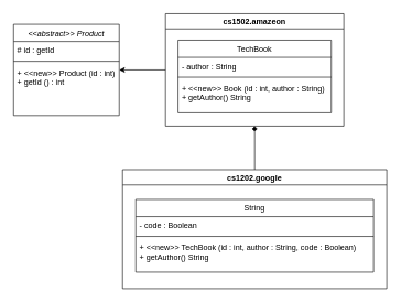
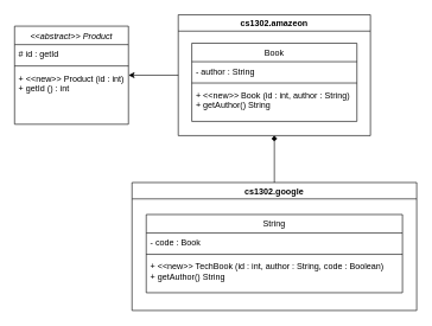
  <mxCell id="0" />
  <mxCell id="1" parent="0" />
  <mxCell id="2" value="&lt;&lt;abstract&gt;&gt; Product" style="swimlane;fontStyle=2;align=center;verticalAlign=top;childLayout=stackLayout;horizontal=1;startSize=26;horizontalStack=0;resizeParent=1;resizeLast=0;collapsible=1;marginBottom=0;rounded=0;shadow=0;strokeWidth=1;" parent="1" vertex="1"><mxGeometry x="20" y="36" width="160" height="138" as="geometry"><mxRectangle x="230" y="140" width="160" height="26" as="alternateBounds" /></mxGeometry></mxCell>
  <mxCell id="3" value="# id : getId" style="text;align=left;verticalAlign=top;spacingLeft=4;spacingRight=4;overflow=hidden;rotatable=0;points=[[0,0.5],[1,0.5]];portConstraint=eastwest;" parent="2" vertex="1"><mxGeometry y="26" width="160" height="26" as="geometry" /></mxCell>
  <mxCell id="4" value="" style="line;html=1;strokeWidth=1;align=left;verticalAlign=middle;spacingTop=-1;spacingLeft=3;spacingRight=3;rotatable=0;labelPosition=right;points=[];portConstraint=eastwest;" parent="2" vertex="1"><mxGeometry y="52" width="160" height="8" as="geometry" /></mxCell>
  <mxCell id="5" value="+ &lt;&lt;new&gt;&gt; Product (id : int) &#10;+ getId () : int&#10;" style="text;align=left;verticalAlign=top;spacingLeft=4;spacingRight=4;overflow=hidden;rotatable=0;points=[[0,0.5],[1,0.5]];portConstraint=eastwest;" parent="2" vertex="1"><mxGeometry y="60" width="160" height="70" as="geometry" /></mxCell>
  <mxCell id="6" style="edgeStyle=orthogonalEdgeStyle;rounded=0;orthogonalLoop=1;jettySize=auto;html=1;" edge="1" parent="1" source="7" target="2"><mxGeometry relative="1" as="geometry" /></mxCell>
- <mxCell id="7" value="cs1502.amazeon" style="swimlane;" vertex="1" parent="1"><mxGeometry x="250" y="20" width="270" height="170" as="geometry" /></mxCell>
- <mxCell id="8" value="TechBook" style="swimlane;fontStyle=0;align=center;verticalAlign=top;childLayout=stackLayout;horizontal=1;startSize=26;horizontalStack=0;resizeParent=1;resizeLast=0;collapsible=1;marginBottom=0;rounded=0;shadow=0;strokeWidth=1;" parent="7" vertex="1"><mxGeometry x="19" y="40" width="232" height="110" as="geometry"><mxRectangle x="550" y="140" width="160" height="26" as="alternateBounds" /></mxGeometry></mxCell>
+ <mxCell id="7" value="cs1302.amazeon" style="swimlane;" vertex="1" parent="1"><mxGeometry x="250" y="20" width="270" height="170" as="geometry" /></mxCell>
+ <mxCell id="8" value="Book" style="swimlane;fontStyle=0;align=center;verticalAlign=top;childLayout=stackLayout;horizontal=1;startSize=26;horizontalStack=0;resizeParent=1;resizeLast=0;collapsible=1;marginBottom=0;rounded=0;shadow=0;strokeWidth=1;" parent="7" vertex="1"><mxGeometry x="19" y="40" width="232" height="110" as="geometry"><mxRectangle x="550" y="140" width="160" height="26" as="alternateBounds" /></mxGeometry></mxCell>
  <mxCell id="9" value="- author : String" style="text;align=left;verticalAlign=top;spacingLeft=4;spacingRight=4;overflow=hidden;rotatable=0;points=[[0,0.5],[1,0.5]];portConstraint=eastwest;" parent="8" vertex="1"><mxGeometry y="26" width="232" height="26" as="geometry" /></mxCell>
  <mxCell id="10" value="" style="line;html=1;strokeWidth=1;align=left;verticalAlign=middle;spacingTop=-1;spacingLeft=3;spacingRight=3;rotatable=0;labelPosition=right;points=[];portConstraint=eastwest;" parent="8" vertex="1"><mxGeometry y="52" width="232" height="8" as="geometry" /></mxCell>
  <mxCell id="11" value="+ &lt;&lt;new&gt;&gt; Book (id : int, author : String)&#10;+ getAuthor() String&#10;" style="text;align=left;verticalAlign=top;spacingLeft=4;spacingRight=4;overflow=hidden;rotatable=0;points=[[0,0.5],[1,0.5]];portConstraint=eastwest;" parent="8" vertex="1"><mxGeometry y="60" width="232" height="50" as="geometry" /></mxCell>
  <mxCell id="12" style="edgeStyle=orthogonalEdgeStyle;rounded=0;orthogonalLoop=1;jettySize=auto;html=1;entryX=0.5;entryY=1;entryDx=0;entryDy=0;endArrow=diamond;" edge="1" parent="1" source="13" target="7"><mxGeometry relative="1" as="geometry" /></mxCell>
- <mxCell id="13" value="cs1202.google" style="swimlane;" vertex="1" parent="1"><mxGeometry x="185" y="256" width="400" height="180" as="geometry"><mxRectangle x="330" y="300" width="120" height="23" as="alternateBounds" /></mxGeometry></mxCell>
+ <mxCell id="13" value="cs1302.google" style="swimlane;" vertex="1" parent="1"><mxGeometry x="185" y="256" width="400" height="180" as="geometry"><mxRectangle x="330" y="300" width="120" height="23" as="alternateBounds" /></mxGeometry></mxCell>
  <mxCell id="14" value="String" style="swimlane;fontStyle=0;align=center;verticalAlign=top;childLayout=stackLayout;horizontal=1;startSize=26;horizontalStack=0;resizeParent=1;resizeLast=0;collapsible=1;marginBottom=0;rounded=0;shadow=0;strokeWidth=1;" vertex="1" parent="13"><mxGeometry x="20" y="45" width="360" height="110" as="geometry"><mxRectangle x="550" y="140" width="160" height="26" as="alternateBounds" /></mxGeometry></mxCell>
- <mxCell id="15" value="- code : Boolean" style="text;align=left;verticalAlign=top;spacingLeft=4;spacingRight=4;overflow=hidden;rotatable=0;points=[[0,0.5],[1,0.5]];portConstraint=eastwest;" vertex="1" parent="14"><mxGeometry y="26" width="360" height="26" as="geometry" /></mxCell>
+ <mxCell id="15" value="- code : Book" style="text;align=left;verticalAlign=top;spacingLeft=4;spacingRight=4;overflow=hidden;rotatable=0;points=[[0,0.5],[1,0.5]];portConstraint=eastwest;" vertex="1" parent="14"><mxGeometry y="26" width="360" height="26" as="geometry" /></mxCell>
  <mxCell id="16" value="" style="line;html=1;strokeWidth=1;align=left;verticalAlign=middle;spacingTop=-1;spacingLeft=3;spacingRight=3;rotatable=0;labelPosition=right;points=[];portConstraint=eastwest;" vertex="1" parent="14"><mxGeometry y="52" width="360" height="8" as="geometry" /></mxCell>
  <mxCell id="17" value="+ &lt;&lt;new&gt;&gt; TechBook (id : int, author : String, code : Boolean) &#10;+ getAuthor() String&#10;" style="text;align=left;verticalAlign=top;spacingLeft=4;spacingRight=4;overflow=hidden;rotatable=0;points=[[0,0.5],[1,0.5]];portConstraint=eastwest;" vertex="1" parent="14"><mxGeometry y="60" width="360" height="50" as="geometry" /></mxCell>
